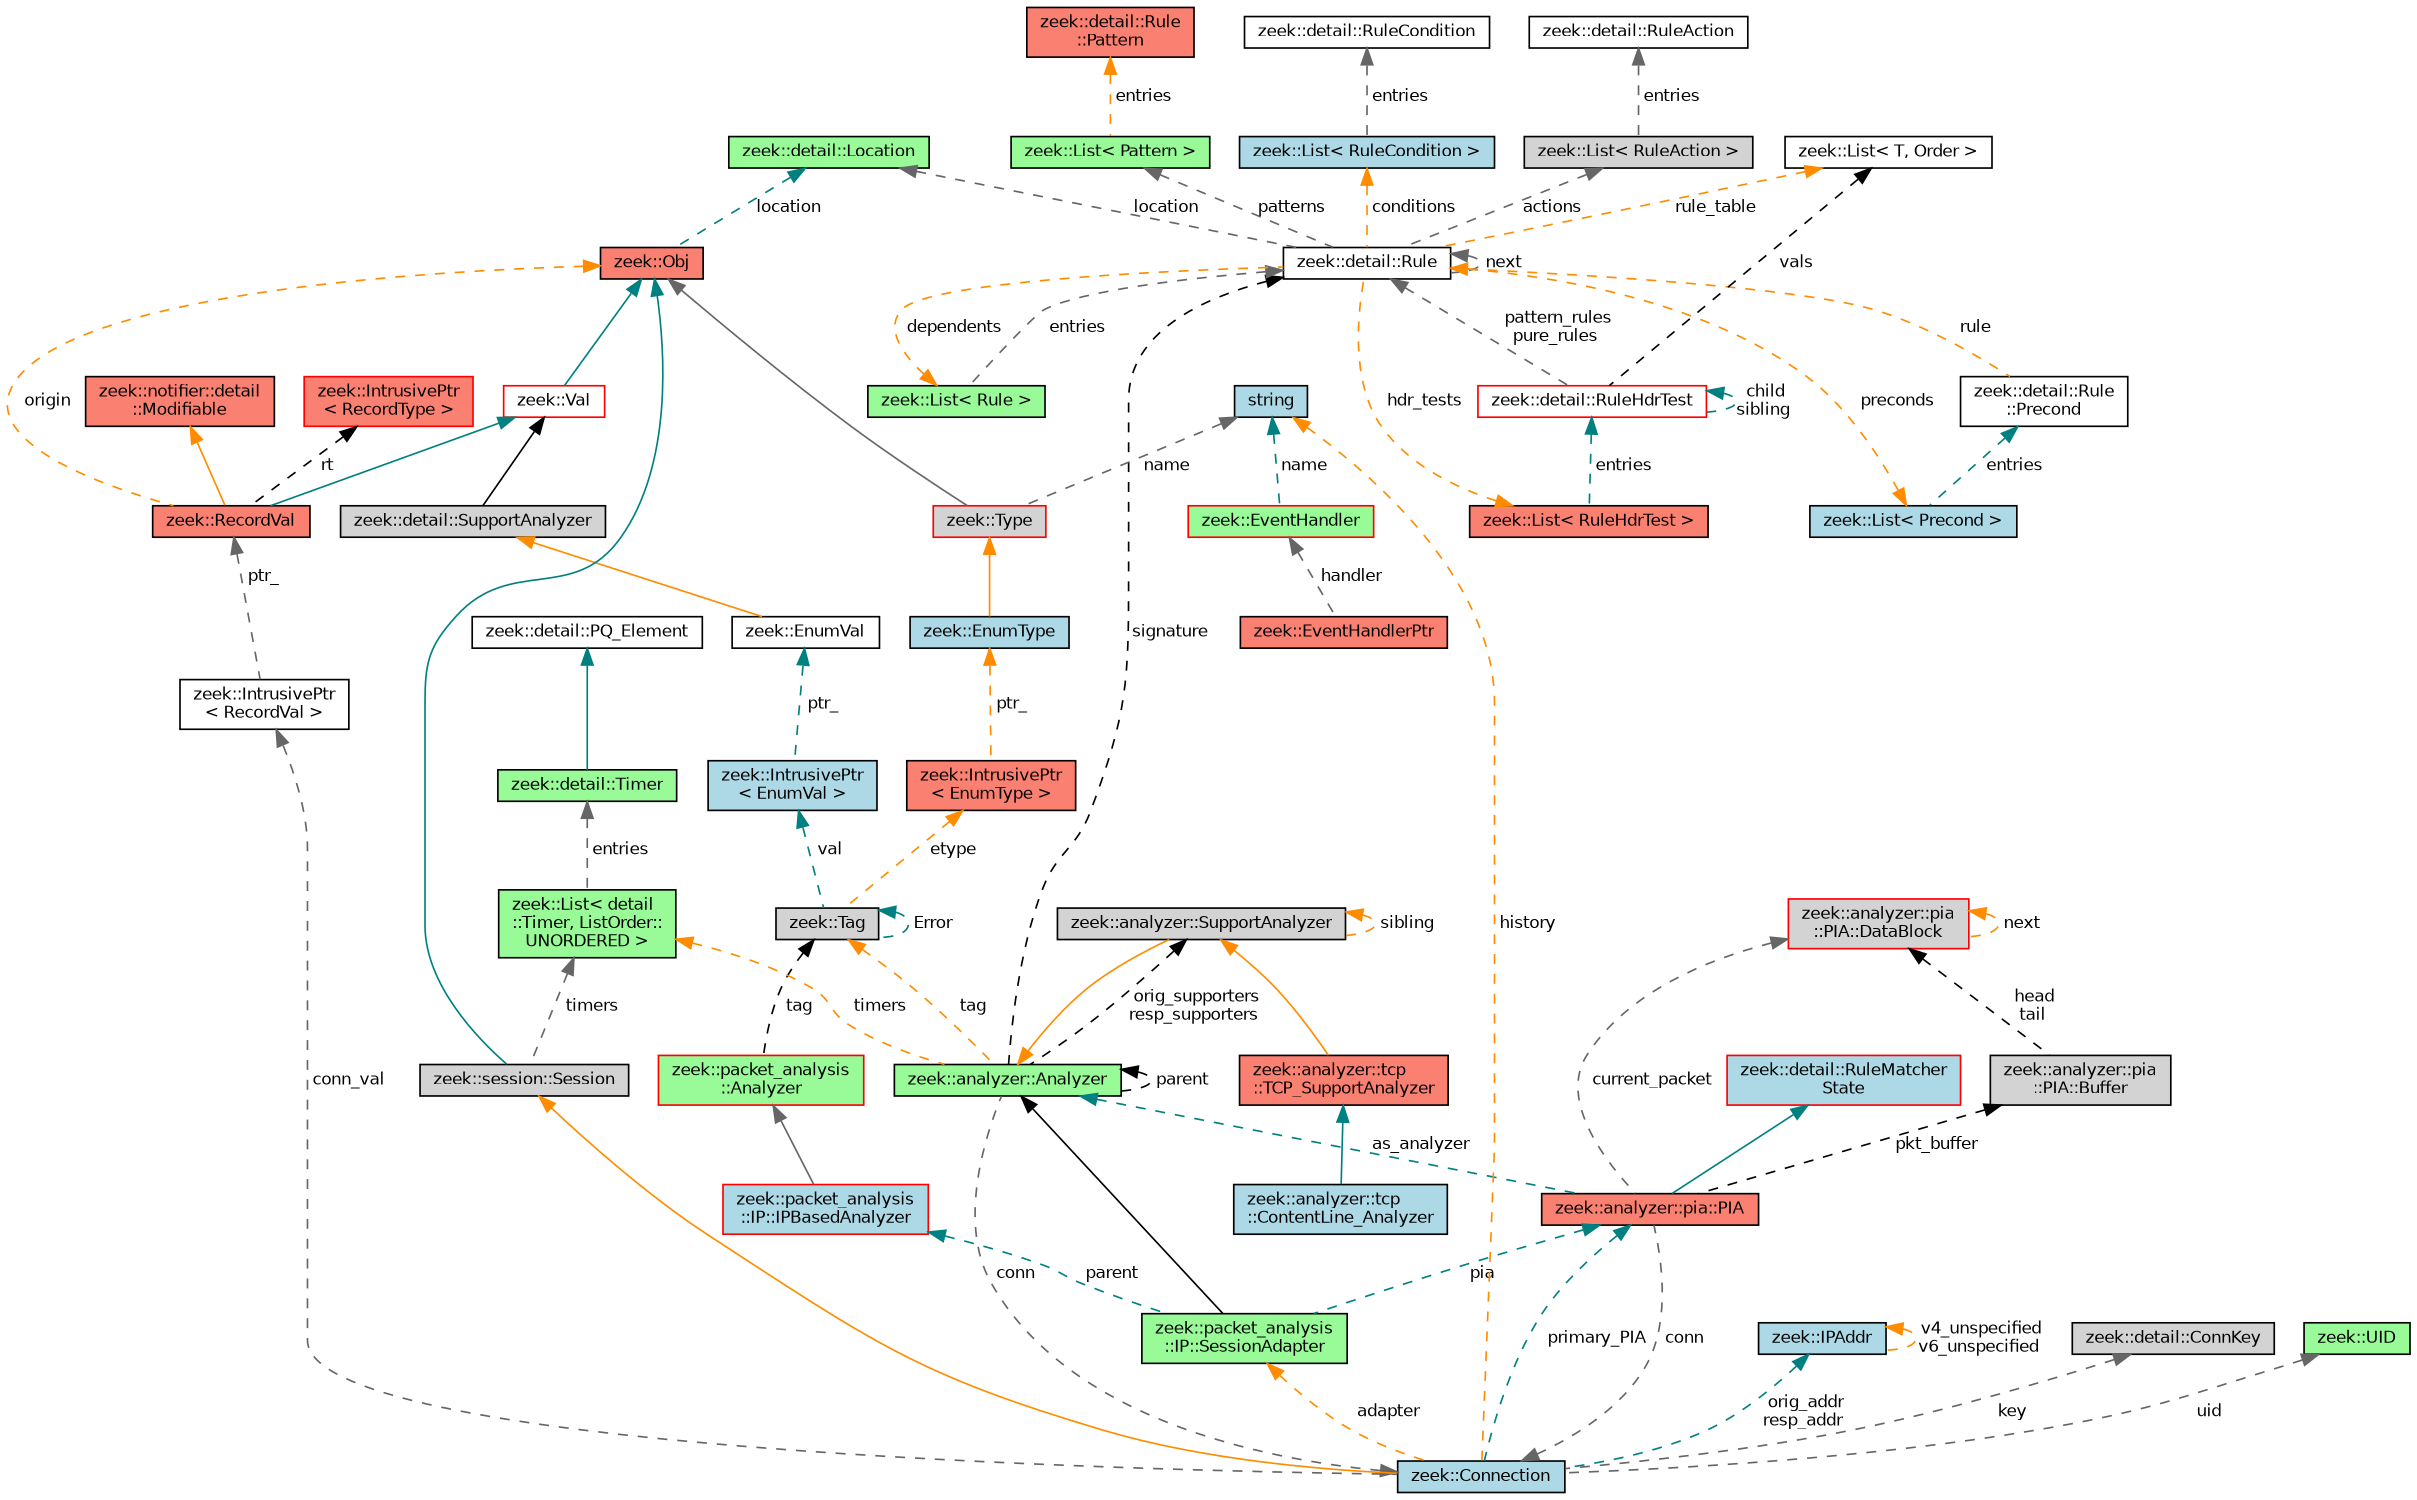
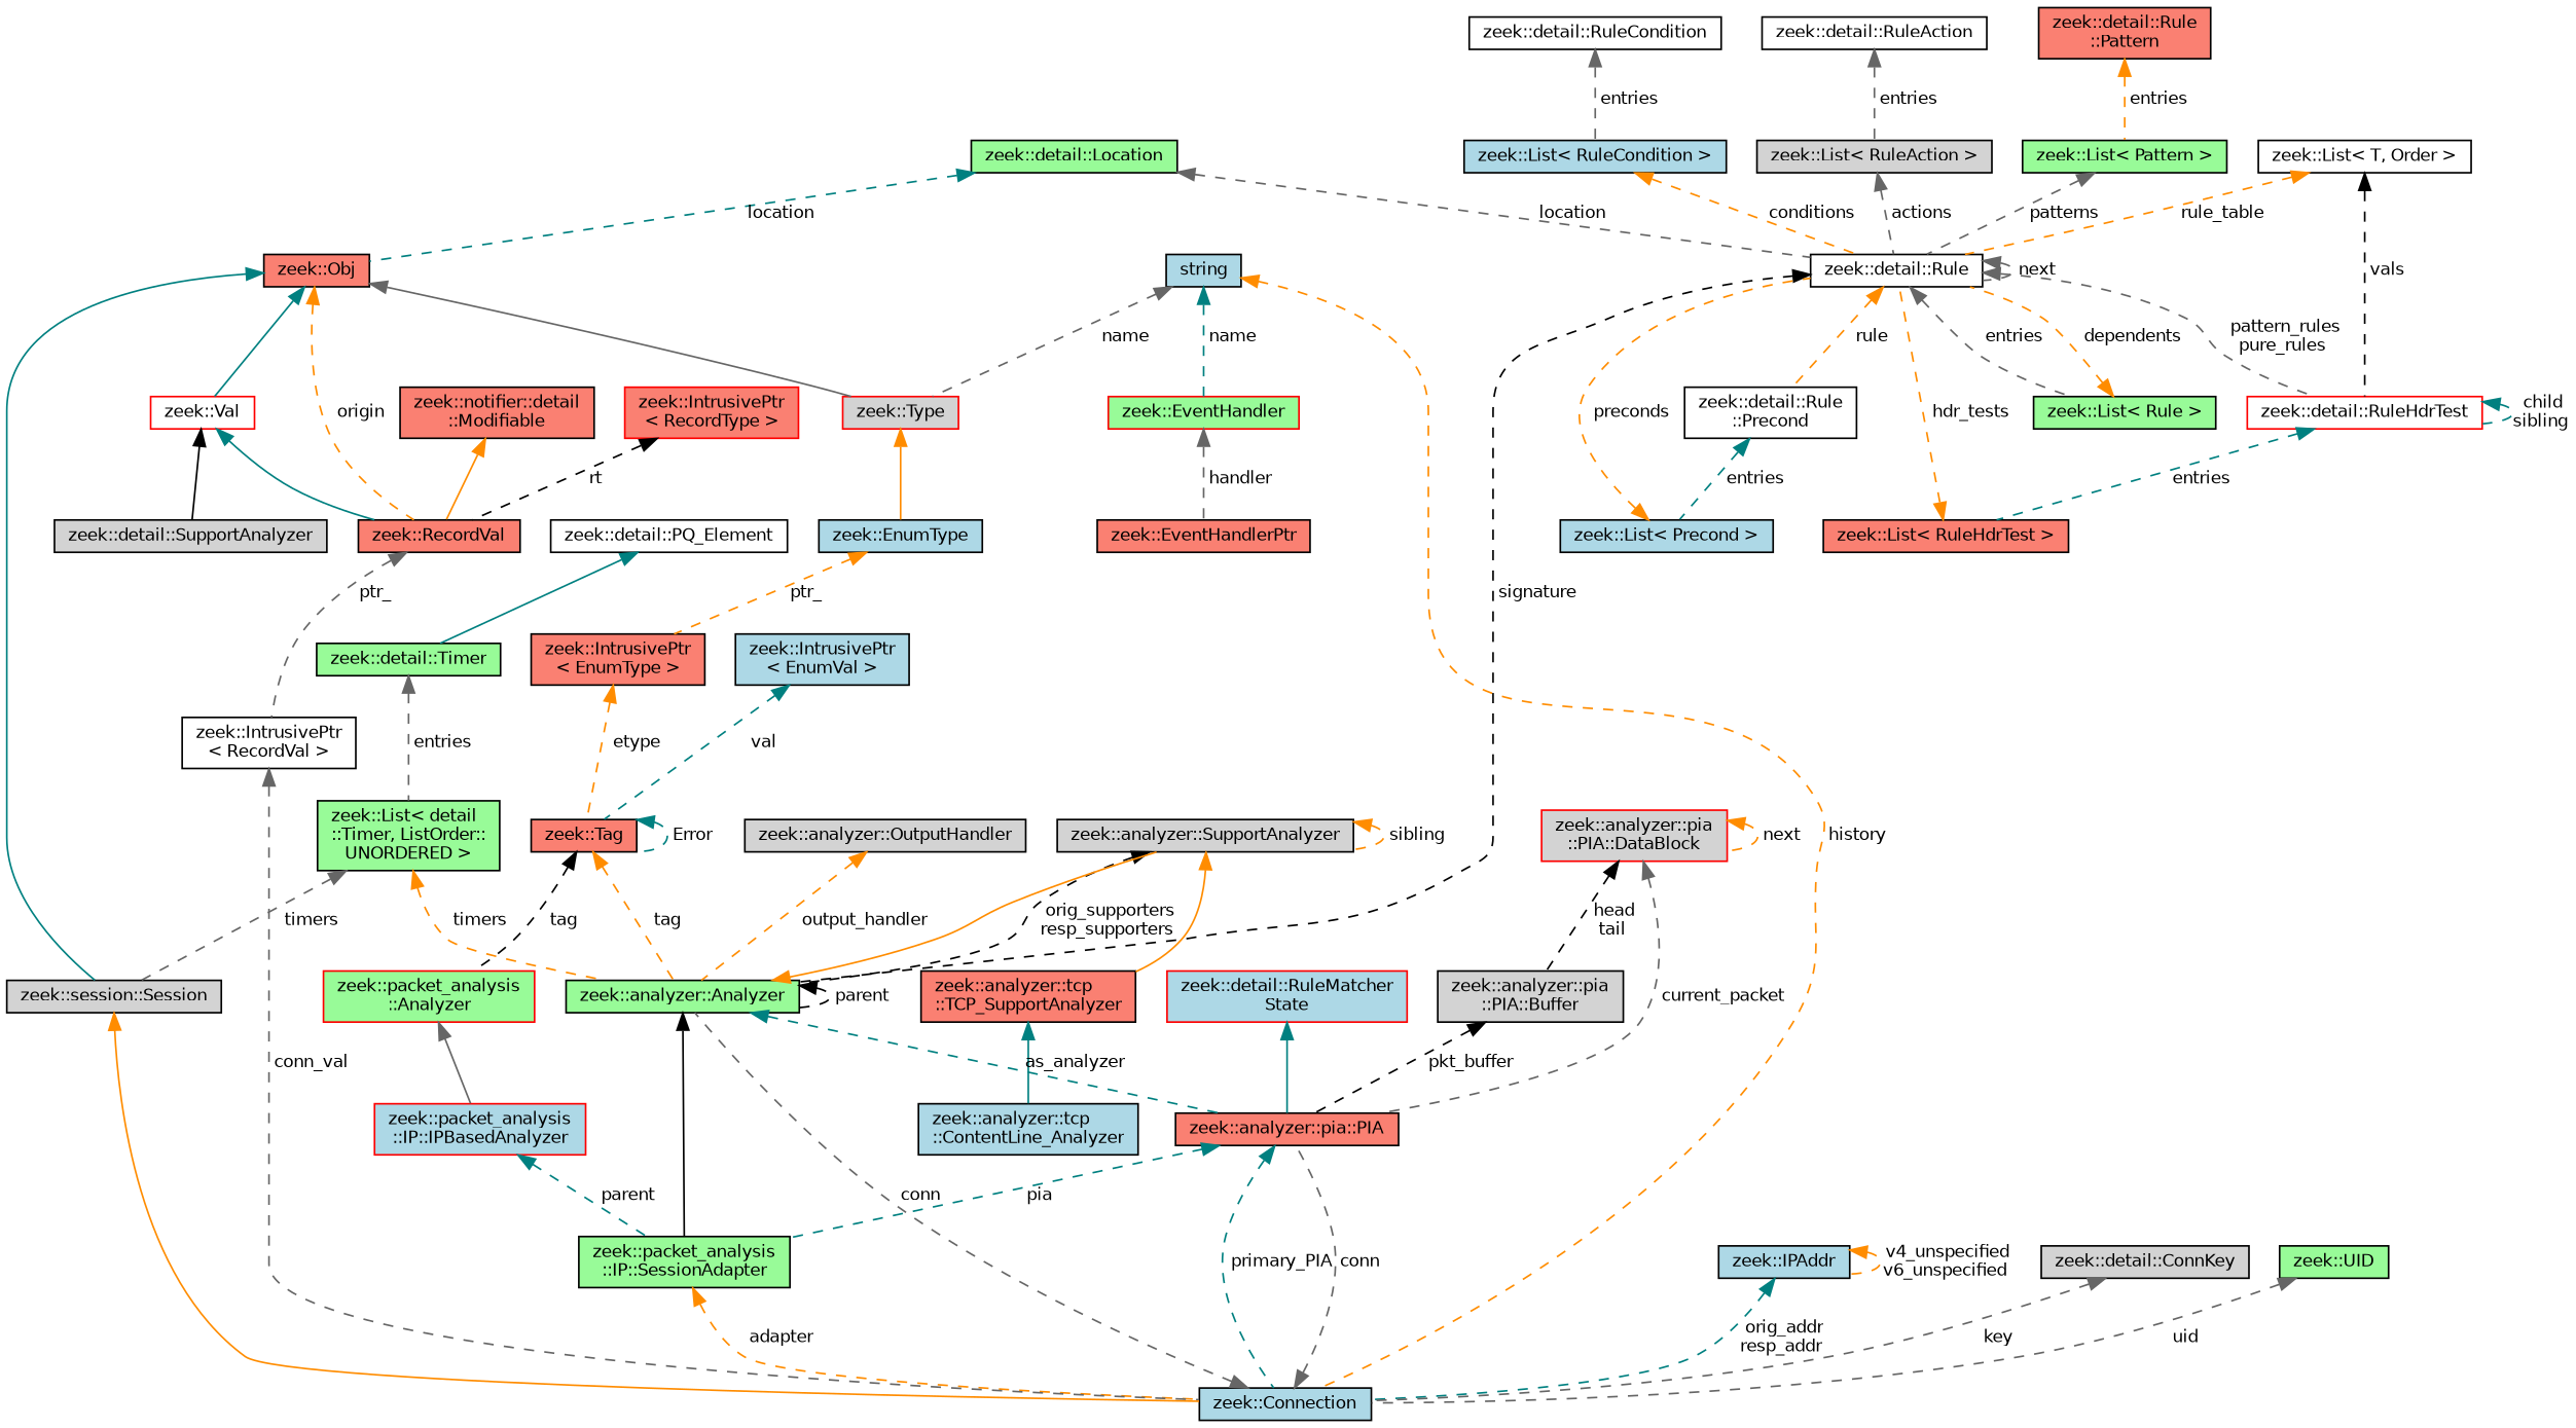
  digraph {
    node [color=black fillcolor=lightblue fontname=Helvetica fontsize=10 shape=record style=filled]
    edge [color=darkorange dir=back fontname=Helvetica fontsize=10 labelfontname=Helvetica labelfontsize=10 style=dashed]
    n1 [fontcolor=black height=0.2 label="zeek::analyzer::tcp\l::ContentLine_Analyzer" width=0.4]
    n2 [fillcolor=salmon height=0.2 label="zeek::analyzer::tcp\l::TCP_SupportAnalyzer" width=0.4]
    n3 [fillcolor=lightgrey height=0.2 label="zeek::analyzer::SupportAnalyzer" width=0.4]
    n4 [fillcolor=palegreen height=0.2 label="zeek::analyzer::Analyzer" width=0.4]
    n5 [fillcolor=palegreen height=0.2 label="zeek::packet_analysis\l::IP::SessionAdapter" width=0.4]
    n6 [fillcolor=salmon height=0.2 label="zeek::analyzer::pia::PIA" width=0.4]
    n7 [height=0.2 label="zeek::Connection" width=0.4]
-   n8 [fillcolor=lightgrey height=0.2 label="zeek::Tag" width=0.4]
+   n8 [fillcolor=salmon height=0.2 label="zeek::Tag" width=0.4]
    n9 [color=red fillcolor=palegreen height=0.2 label="zeek::packet_analysis\l::Analyzer" width=0.4]
    n10 [color=red height=0.2 label="zeek::packet_analysis\l::IP::IPBasedAnalyzer" width=0.4]
    n11 [height=0.2 label="zeek::IntrusivePtr\l\< EnumVal \>" width=0.4]
-   n12 [fillcolor=white height=0.2 label="zeek::EnumVal" width=0.4]
    n13 [fillcolor=lightgrey height=0.2 label="zeek::detail::SupportAnalyzer" width=0.4]
    n14 [color=red fillcolor=white height=0.2 label="zeek::Val" width=0.4]
    n15 [fillcolor=salmon height=0.2 label="zeek::RecordVal" width=0.4]
    n16 [fillcolor=white height=0.2 label="zeek::IntrusivePtr\l\< RecordVal \>" width=0.4]
    n17 [fillcolor=salmon height=0.2 label="zeek::Obj" width=0.4]
    n18 [color=red fillcolor=lightgrey height=0.2 label="zeek::Type" width=0.4]
    n19 [fillcolor=lightgrey height=0.2 label="zeek::session::Session" width=0.4]
    n20 [height=0.2 label="zeek::EnumType" width=0.4]
    n21 [fillcolor=palegreen height=0.2 label="zeek::detail::Location" width=0.4]
    n22 [fillcolor=white height=0.2 label="zeek::detail::Rule" width=0.4]
    n23 [color=red fillcolor=white height=0.2 label="zeek::detail::RuleHdrTest" width=0.4]
    n24 [fillcolor=white height=0.2 label="zeek::detail::Rule\l::Precond" width=0.4]
    n25 [fillcolor=palegreen height=0.2 label="zeek::List\< Rule \>" width=0.4]
    n26 [fillcolor=salmon height=0.2 label="zeek::IntrusivePtr\l\< EnumType \>" width=0.4]
    n27 [height=0.2 label=string width=0.4]
    n28 [color=red fillcolor=palegreen height=0.2 label="zeek::EventHandler" width=0.4]
    n29 [fillcolor=salmon height=0.2 label="zeek::EventHandlerPtr" width=0.4]
    n30 [fillcolor=palegreen height=0.2 label="zeek::List\< detail\l::Timer, ListOrder::\lUNORDERED \>" width=0.4]
    n31 [fillcolor=palegreen height=0.2 label="zeek::detail::Timer" width=0.4]
    n32 [fillcolor=white height=0.2 label="zeek::detail::PQ_Element" width=0.4]
    n33 [height=0.2 label="zeek::IPAddr" width=0.4]
    n34 [fillcolor=salmon height=0.2 label="zeek::notifier::detail\l::Modifiable" width=0.4]
    n35 [color=red fillcolor=salmon height=0.2 label="zeek::IntrusivePtr\l\< RecordType \>" width=0.4]
    n36 [fillcolor=lightgrey height=0.2 label="zeek::detail::ConnKey" width=0.4]
    n37 [color=red height=0.2 label="zeek::detail::RuleMatcher\lState" width=0.4]
    n38 [fillcolor=lightgrey height=0.2 label="zeek::analyzer::pia\l::PIA::Buffer" width=0.4]
    n39 [color=red fillcolor=lightgrey height=0.2 label="zeek::analyzer::pia\l::PIA::DataBlock" width=0.4]
    n40 [fillcolor=palegreen height=0.2 label="zeek::UID" width=0.4]
    n41 [fillcolor=salmon height=0.2 label="zeek::List\< RuleHdrTest \>" width=0.4]
    n42 [height=0.2 label="zeek::List\< Precond \>" width=0.4]
    n43 [fillcolor=white height=0.2 label="zeek::List\< T, Order \>" width=0.4]
    n44 [height=0.2 label="zeek::List\< RuleCondition \>" width=0.4]
    n45 [fillcolor=white height=0.2 label="zeek::detail::RuleCondition" width=0.4]
    n46 [fillcolor=lightgrey height=0.2 label="zeek::List\< RuleAction \>" width=0.4]
    n47 [fillcolor=white height=0.2 label="zeek::detail::RuleAction" width=0.4]
    n48 [fillcolor=palegreen height=0.2 label="zeek::List\< Pattern \>" width=0.4]
    n49 [fillcolor=salmon height=0.2 label="zeek::detail::Rule\l::Pattern" width=0.4]
+   n50 [fillcolor=lightgrey height=0.2 label="zeek::analyzer::OutputHandler" width=0.4]
    n2 -> n1 [color=teal style=solid]
    n3 -> n2 [style=solid]
    n3 -> n3 [label=" sibling"]
    n3 -> n4 [color=black label=" orig_supporters\nresp_supporters"]
    n4 -> n3 [style=solid]
    n4 -> n4 [color=black label=" parent"]
    n4 -> n5 [color=black style=solid]
    n4 -> n6 [color=teal label=" as_analyzer"]
    n5 -> n7 [label=" adapter"]
    n6 -> n5 [color=teal label=" pia"]
    n6 -> n7 [color=teal label=" primary_PIA"]
    n7 -> n4 [color=gray40 label=" conn"]
    n7 -> n6 [color=gray40 label=" conn"]
    n8 -> n4 [label=" tag"]
    n8 -> n8 [color=teal label=" Error"]
    n8 -> n9 [color=black label=" tag"]
    n9 -> n10 [color=gray40 style=solid]
    n10 -> n5 [color=teal label=" parent"]
    n11 -> n8 [color=teal label=" val"]
-   n12 -> n11 [color=teal label=" ptr_"]
-   n13 -> n12 [style=solid]
    n14 -> n13 [color=black style=solid]
    n14 -> n15 [color=teal style=solid]
    n15 -> n16 [color=gray40 label=" ptr_"]
    n16 -> n7 [color=gray40 label=" conn_val"]
    n17 -> n14 [color=teal style=solid]
    n17 -> n15 [label=" origin"]
    n17 -> n18 [color=gray40 style=solid]
    n17 -> n19 [color=teal style=solid]
    n18 -> n20 [style=solid]
    n19 -> n7 [style=solid]
    n20 -> n26 [label=" ptr_"]
    n21 -> n17 [color=teal label=" location"]
    n21 -> n22 [color=gray40 label=" location"]
    n22 -> n4 [color=black label=" signature"]
    n22 -> n22 [color=gray40 label=" next"]
    n22 -> n23 [color=gray40 label=" pattern_rules\npure_rules"]
    n22 -> n24 [label=" rule"]
    n22 -> n25 [color=gray40 label=" entries"]
    n23 -> n23 [color=teal label=" child\nsibling"]
    n23 -> n41 [color=teal label=" entries"]
    n24 -> n42 [color=teal label=" entries"]
    n25 -> n22 [label=" dependents"]
    n26 -> n8 [label=" etype"]
    n27 -> n7 [label=" history"]
    n27 -> n18 [color=gray40 label=" name"]
    n27 -> n28 [color=teal label=" name"]
    n28 -> n29 [color=gray40 label=" handler"]
    n30 -> n4 [label=" timers"]
    n30 -> n19 [color=gray40 label=" timers"]
    n31 -> n30 [color=gray40 label=" entries"]
    n32 -> n31 [color=teal style=solid]
    n33 -> n7 [color=teal label=" orig_addr\nresp_addr"]
    n33 -> n33 [label=" v4_unspecified\nv6_unspecified"]
    n34 -> n15 [style=solid]
    n35 -> n15 [color=black label=" rt"]
    n36 -> n7 [color=gray40 label=" key"]
    n37 -> n6 [color=teal style=solid]
    n38 -> n6 [color=black label=" pkt_buffer"]
    n39 -> n6 [color=gray40 label=" current_packet"]
    n39 -> n38 [color=black label=" head\ntail"]
    n39 -> n39 [label=" next"]
    n40 -> n7 [color=gray40 label=" uid"]
    n41 -> n22 [label=" hdr_tests"]
    n42 -> n22 [label=" preconds"]
    n43 -> n22 [label=" rule_table"]
    n43 -> n23 [color=black label=" vals"]
    n44 -> n22 [label=" conditions"]
    n45 -> n44 [color=gray40 label=" entries"]
    n46 -> n22 [color=gray40 label=" actions"]
    n47 -> n46 [color=gray40 label=" entries"]
    n48 -> n22 [color=gray40 label=" patterns"]
    n49 -> n48 [label=" entries"]
+   n50 -> n4 [label=" output_handler"]
  }
